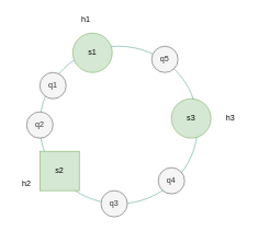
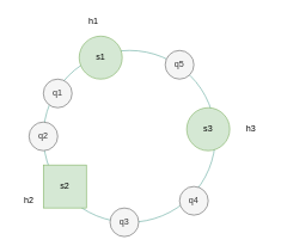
  <mxCell id="0" />
  <mxCell id="1" parent="0" />
  <mxCell id="2" value="" style="ellipse;whiteSpace=wrap;html=1;aspect=fixed;strokeColor=#67AB9F;" vertex="1" parent="1"><mxGeometry x="60" y="70" width="240" height="240" as="geometry" /></mxCell>
  <mxCell id="3" value="" style="endArrow=none;html=1;exitX=0.5;exitY=0;exitDx=0;exitDy=0;" edge="1" parent="1" source="2"><mxGeometry width="50" height="50" relative="1" as="geometry"><mxPoint x="200" y="100" as="sourcePoint" /><mxPoint x="180" y="70" as="targetPoint" /></mxGeometry></mxCell>
  <mxCell id="4" value="s1" style="ellipse;whiteSpace=wrap;html=1;aspect=fixed;fillColor=#d5e8d4;strokeColor=#82b366;" vertex="1" parent="1"><mxGeometry x="110" y="50" width="60" height="60" as="geometry" /></mxCell>
  <mxCell id="5" value="s2" style="whiteSpace=wrap;html=1;aspect=fixed;fillColor=#d5e8d4;strokeColor=#82b366;rounded=0;" vertex="1" parent="1"><mxGeometry x="60" y="230" width="60" height="60" as="geometry" /></mxCell>
  <mxCell id="6" value="s3" style="ellipse;whiteSpace=wrap;html=1;aspect=fixed;fillColor=#d5e8d4;strokeColor=#82b366;" vertex="1" parent="1"><mxGeometry x="260" y="150" width="60" height="60" as="geometry" /></mxCell>
  <mxCell id="7" value="h1" style="text;html=1;strokeColor=none;fillColor=none;align=center;verticalAlign=middle;whiteSpace=wrap;rounded=0;" vertex="1" parent="1"><mxGeometry x="110" y="20" width="40" height="20" as="geometry" /></mxCell>
  <mxCell id="8" value="h2" style="text;html=1;strokeColor=none;fillColor=none;align=center;verticalAlign=middle;whiteSpace=wrap;rounded=0;" vertex="1" parent="1"><mxGeometry x="20" y="270" width="40" height="20" as="geometry" /></mxCell>
  <mxCell id="9" value="h3" style="text;html=1;strokeColor=none;fillColor=none;align=center;verticalAlign=middle;whiteSpace=wrap;rounded=0;" vertex="1" parent="1"><mxGeometry x="330" y="170" width="40" height="20" as="geometry" /></mxCell>
  <mxCell id="10" value="q1" style="ellipse;whiteSpace=wrap;html=1;aspect=fixed;fillColor=#f5f5f5;strokeColor=#666666;fontColor=#333333;" vertex="1" parent="1"><mxGeometry x="60" y="110" width="40" height="40" as="geometry" /></mxCell>
  <mxCell id="11" value="q2" style="ellipse;whiteSpace=wrap;html=1;aspect=fixed;fillColor=#f5f5f5;strokeColor=#666666;fontColor=#333333;" vertex="1" parent="1"><mxGeometry x="40" y="170" width="40" height="40" as="geometry" /></mxCell>
  <mxCell id="12" value="q3" style="ellipse;whiteSpace=wrap;html=1;aspect=fixed;fillColor=#f5f5f5;strokeColor=#666666;fontColor=#333333;" vertex="1" parent="1"><mxGeometry x="153" y="290" width="40" height="40" as="geometry" /></mxCell>
- <mxCell id="13" value="q4" style="ellipse;whiteSpace=wrap;html=1;aspect=fixed;fillColor=#f5f5f5;strokeColor=#666666;fontColor=#333333;" vertex="1" parent="1"><mxGeometry x="240" y="255" width="40" height="40" as="geometry" /></mxCell>
+ <mxCell id="13" value="q4" style="ellipse;whiteSpace=wrap;html=1;aspect=fixed;fillColor=#f5f5f5;strokeColor=#666666;fontColor=#333333;" vertex="1" parent="1"><mxGeometry x="250" y="260" width="40" height="40" as="geometry" /></mxCell>
  <mxCell id="14" value="q5" style="ellipse;whiteSpace=wrap;html=1;aspect=fixed;fillColor=#f5f5f5;strokeColor=#666666;fontColor=#333333;" vertex="1" parent="1"><mxGeometry x="230" y="70" width="40" height="40" as="geometry" /></mxCell>
